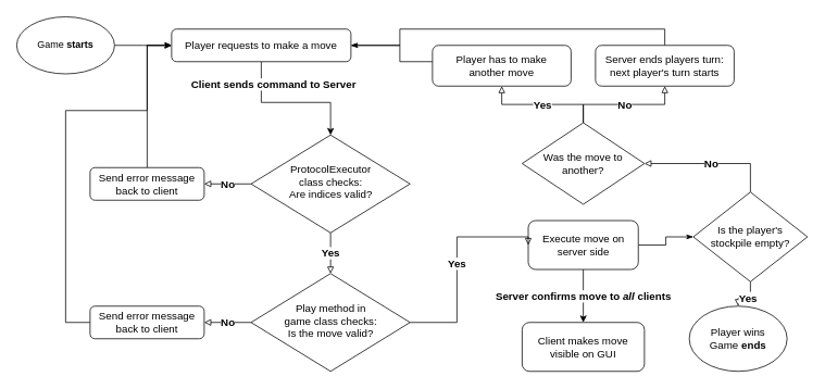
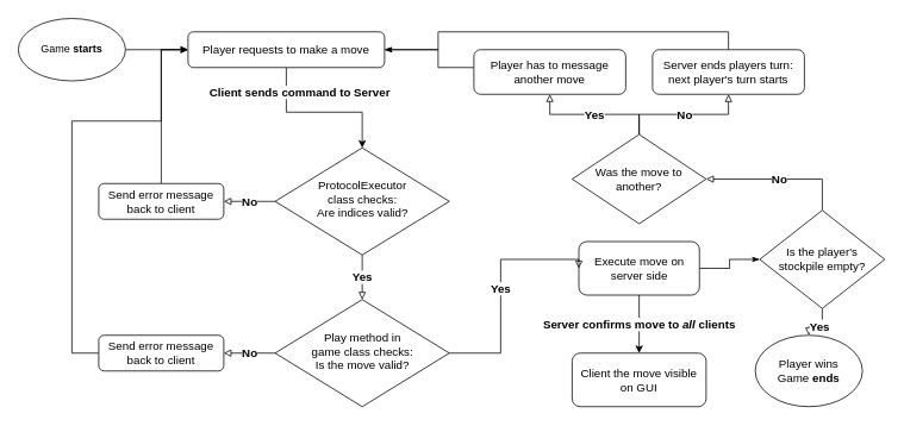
  <mxCell id="0" />
  <mxCell id="1" parent="0" />
  <mxCell id="2" value="&lt;b style=&quot;font-size: 13px&quot;&gt;&lt;span&gt;Client sends command to Server&lt;/span&gt;&lt;br&gt;&lt;/b&gt;" style="edgeStyle=orthogonalEdgeStyle;rounded=0;orthogonalLoop=1;jettySize=auto;html=1;entryX=0.5;entryY=0;entryDx=0;entryDy=0;endArrow=classic;endFill=1;" parent="1" source="3" target="6" edge="1"><mxGeometry x="-0.684" y="15" relative="1" as="geometry"><Array as="points"><mxPoint x="320" y="125" /><mxPoint x="405" y="125" /></Array><mxPoint as="offset" /></mxGeometry></mxCell>
  <mxCell id="3" value="&lt;font style=&quot;font-size: 13px&quot;&gt;Player requests to make a move&lt;/font&gt;" style="rounded=1;whiteSpace=wrap;html=1;fontSize=12;glass=0;strokeWidth=1;shadow=0;" parent="1" vertex="1"><mxGeometry y="35" width="220" height="40" as="geometry" x="210" /></mxCell>
  <mxCell id="4" value="&lt;font style=&quot;font-size: 13px;&quot;&gt;No&lt;/font&gt;" style="edgeStyle=orthogonalEdgeStyle;rounded=0;orthogonalLoop=1;jettySize=auto;html=1;entryX=1;entryY=0.5;entryDx=0;entryDy=0;endArrow=block;endFill=0;fontStyle=1;fontSize=13;" parent="1" source="6" target="8" edge="1"><mxGeometry relative="1" as="geometry" /></mxCell>
  <mxCell id="5" value="&lt;font style=&quot;font-size: 13px&quot;&gt;&lt;b&gt;Yes&lt;/b&gt;&lt;/font&gt;" style="edgeStyle=orthogonalEdgeStyle;rounded=0;orthogonalLoop=1;jettySize=auto;html=1;entryX=0.5;entryY=0;entryDx=0;entryDy=0;endArrow=block;endFill=0;" parent="1" source="6" target="16" edge="1"><mxGeometry relative="1" as="geometry" /></mxCell>
  <mxCell id="6" value="&lt;font style=&quot;font-size: 13px&quot;&gt;ProtocolExecutor &lt;br&gt;class checks:&lt;br&gt;Are indices valid?&lt;/font&gt;" style="rhombus;whiteSpace=wrap;html=1;shadow=0;fontFamily=Helvetica;fontSize=12;align=center;strokeWidth=1;spacing=6;spacingTop=-4;" parent="1" vertex="1"><mxGeometry x="307.5" y="165" width="195" height="120" as="geometry" /></mxCell>
  <mxCell id="7" style="edgeStyle=orthogonalEdgeStyle;rounded=0;orthogonalLoop=1;jettySize=auto;html=1;entryX=0;entryY=0.5;entryDx=0;entryDy=0;" edge="1" parent="1" source="8" target="3"><mxGeometry relative="1" as="geometry" /></mxCell>
  <mxCell id="8" value="&lt;font style=&quot;font-size: 13px&quot;&gt;Send error message back to client&lt;/font&gt;" style="rounded=1;whiteSpace=wrap;html=1;fontSize=12;glass=0;strokeWidth=1;shadow=0;" parent="1" vertex="1"><mxGeometry x="110" y="205" width="140" height="40" as="geometry" /></mxCell>
  <mxCell id="9" style="edgeStyle=orthogonalEdgeStyle;rounded=0;orthogonalLoop=1;jettySize=auto;html=1;exitX=0;exitY=0.5;exitDx=0;exitDy=0;entryX=0;entryY=0.5;entryDx=0;entryDy=0;endArrow=classicThin;endFill=1;" parent="1" source="10" target="3" edge="1"><mxGeometry relative="1" as="geometry"><Array as="points"><mxPoint x="80" y="395" /><mxPoint x="80" y="135" /><mxPoint x="180" y="135" /><mxPoint x="180" y="55" /></Array></mxGeometry></mxCell>
  <mxCell id="10" value="&lt;font style=&quot;font-size: 13px&quot;&gt;Send error message back to client&lt;/font&gt;" style="rounded=1;whiteSpace=wrap;html=1;fontSize=12;glass=0;strokeWidth=1;shadow=0;" parent="1" vertex="1"><mxGeometry x="110" y="375" width="140" height="40" as="geometry" /></mxCell>
  <mxCell id="11" value="&lt;font style=&quot;font-size: 13px&quot;&gt;&lt;b&gt;Server confirms move to &lt;i&gt;all&lt;/i&gt; clients&lt;/b&gt;&lt;/font&gt;" style="edgeStyle=orthogonalEdgeStyle;rounded=0;orthogonalLoop=1;jettySize=auto;html=1;endArrow=classic;endFill=1;entryX=0.5;entryY=0;entryDx=0;entryDy=0;" parent="1" source="13" target="17" edge="1"><mxGeometry relative="1" as="geometry"><mxPoint x="660" y="415" as="targetPoint" /></mxGeometry></mxCell>
  <mxCell id="12" style="edgeStyle=orthogonalEdgeStyle;rounded=0;orthogonalLoop=1;jettySize=auto;html=1;entryX=0;entryY=0.5;entryDx=0;entryDy=0;endArrow=classicThin;endFill=1;fontSize=13;" parent="1" source="13" target="27" edge="1"><mxGeometry relative="1" as="geometry" /></mxCell>
  <mxCell id="13" value="&lt;font style=&quot;font-size: 13px&quot;&gt;Execute move on server side&lt;/font&gt;" style="rounded=1;whiteSpace=wrap;html=1;fontSize=12;glass=0;strokeWidth=1;shadow=0;" parent="1" vertex="1"><mxGeometry x="647.5" y="270" width="135" height="60" as="geometry" /></mxCell>
  <mxCell id="14" value="&lt;font style=&quot;font-size: 13px&quot;&gt;&lt;b&gt;No&lt;/b&gt;&lt;/font&gt;" style="edgeStyle=orthogonalEdgeStyle;rounded=0;orthogonalLoop=1;jettySize=auto;html=1;endArrow=block;endFill=0;" parent="1" source="16" target="10" edge="1"><mxGeometry relative="1" as="geometry" /></mxCell>
  <mxCell id="15" value="&lt;font style=&quot;font-size: 13px&quot;&gt;&lt;b&gt;Yes&lt;/b&gt;&lt;/font&gt;" style="edgeStyle=orthogonalEdgeStyle;rounded=0;orthogonalLoop=1;jettySize=auto;html=1;entryX=0;entryY=0.5;entryDx=0;entryDy=0;endArrow=block;endFill=0;" parent="1" source="16" target="13" edge="1"><mxGeometry relative="1" as="geometry"><Array as="points"><mxPoint x="560" y="395" /><mxPoint x="560" y="290" /></Array></mxGeometry></mxCell>
  <mxCell id="16" value="&lt;font style=&quot;font-size: 13px&quot;&gt;Play method in &lt;br&gt;game class checks:&lt;br&gt;Is the move valid?&lt;/font&gt;" style="rhombus;whiteSpace=wrap;html=1;shadow=0;fontFamily=Helvetica;fontSize=12;align=center;strokeWidth=1;spacing=6;spacingTop=-4;" parent="1" vertex="1"><mxGeometry x="307.5" y="335" width="195" height="120" as="geometry" /></mxCell>
- <mxCell id="17" value="&lt;font style=&quot;font-size: 13px&quot;&gt;Client makes move visible on GUI&lt;/font&gt;" style="rounded=1;whiteSpace=wrap;html=1;" parent="1" vertex="1"><mxGeometry x="640" y="395" width="150" height="60" as="geometry" /></mxCell>
+ <mxCell id="17" value="&lt;font style=&quot;font-size: 13px&quot;&gt;Client the move visible on GUI&lt;/font&gt;" style="rounded=1;whiteSpace=wrap;html=1;" parent="1" vertex="1"><mxGeometry x="640" y="395" width="150" height="60" as="geometry" /></mxCell>
  <mxCell id="18" value="&lt;font style=&quot;font-size: 13px&quot;&gt;&lt;b&gt;No&lt;/b&gt;&lt;/font&gt;" style="edgeStyle=orthogonalEdgeStyle;rounded=0;orthogonalLoop=1;jettySize=auto;html=1;endArrow=block;endFill=0;" parent="1" source="20" target="22" edge="1"><mxGeometry relative="1" as="geometry"><mxPoint x="720" y="65" as="targetPoint" /></mxGeometry></mxCell>
  <mxCell id="19" value="&lt;font style=&quot;font-size: 13px&quot;&gt;&lt;b&gt;Yes&lt;/b&gt;&lt;/font&gt;" style="edgeStyle=orthogonalEdgeStyle;rounded=0;orthogonalLoop=1;jettySize=auto;html=1;entryX=0.5;entryY=1;entryDx=0;entryDy=0;endArrow=block;endFill=0;" parent="1" source="20" target="24" edge="1"><mxGeometry relative="1" as="geometry" /></mxCell>
  <mxCell id="20" value="&lt;font style=&quot;font-size: 13px&quot;&gt;Was the move to another?&lt;/font&gt;" style="rhombus;whiteSpace=wrap;html=1;" parent="1" vertex="1"><mxGeometry x="640" y="150" width="150" height="100" as="geometry" /></mxCell>
  <mxCell id="21" style="edgeStyle=orthogonalEdgeStyle;rounded=0;orthogonalLoop=1;jettySize=auto;html=1;entryX=1;entryY=0.5;entryDx=0;entryDy=0;endArrow=classicThin;endFill=1;exitX=0.5;exitY=0;exitDx=0;exitDy=0;" parent="1" source="22" target="3" edge="1"><mxGeometry relative="1" as="geometry"><Array as="points"><mxPoint x="815" y="35" /><mxPoint x="490" y="35" /><mxPoint x="490" y="55" /></Array></mxGeometry></mxCell>
  <mxCell id="22" value="&lt;font style=&quot;font-size: 13px&quot;&gt;Server ends players turn: next player's turn starts&lt;/font&gt;" style="rounded=1;whiteSpace=wrap;html=1;" parent="1" vertex="1"><mxGeometry x="730" y="55" width="170" height="50" as="geometry" /></mxCell>
  <mxCell id="23" style="edgeStyle=orthogonalEdgeStyle;rounded=0;orthogonalLoop=1;jettySize=auto;html=1;entryX=1;entryY=0.5;entryDx=0;entryDy=0;endArrow=classicThin;endFill=1;" parent="1" source="24" target="3" edge="1"><mxGeometry relative="1" as="geometry"><Array as="points"><mxPoint x="490" y="75" /><mxPoint x="490" y="55" /></Array></mxGeometry></mxCell>
- <mxCell id="24" value="&lt;font style=&quot;font-size: 13px&quot;&gt;Player has to make &lt;br&gt;another move&lt;/font&gt;" style="rounded=1;whiteSpace=wrap;html=1;" parent="1" vertex="1"><mxGeometry x="530" y="55" width="170" height="50" as="geometry" /></mxCell>
+ <mxCell id="24" value="&lt;font style=&quot;font-size: 13px&quot;&gt;Player has to message &lt;br&gt;another move&lt;/font&gt;" style="rounded=1;whiteSpace=wrap;html=1;" parent="1" vertex="1"><mxGeometry x="530" y="55" width="170" height="50" as="geometry" /></mxCell>
  <mxCell id="25" value="&lt;b&gt;No&lt;/b&gt;" style="edgeStyle=orthogonalEdgeStyle;rounded=0;orthogonalLoop=1;jettySize=auto;html=1;exitX=0.5;exitY=0;exitDx=0;exitDy=0;entryX=1;entryY=0.5;entryDx=0;entryDy=0;endArrow=block;endFill=0;fontSize=13;" parent="1" source="27" target="20" edge="1"><mxGeometry relative="1" as="geometry" /></mxCell>
  <mxCell id="26" value="&lt;b&gt;Yes&lt;/b&gt;" style="edgeStyle=orthogonalEdgeStyle;rounded=0;orthogonalLoop=1;jettySize=auto;html=1;exitX=0.5;exitY=1;exitDx=0;exitDy=0;endArrow=block;endFill=0;fontSize=13;" parent="1" source="27" target="28" edge="1"><mxGeometry relative="1" as="geometry"><mxPoint x="920" y="415" as="targetPoint" /></mxGeometry></mxCell>
  <mxCell id="27" value="Is the player's &lt;br&gt;stockpile empty?" style="rhombus;whiteSpace=wrap;html=1;fontSize=13;" parent="1" vertex="1"><mxGeometry x="850" y="235" width="140" height="110" as="geometry" /></mxCell>
  <mxCell id="28" value="&lt;font style=&quot;font-size: 13px&quot;&gt;Player wins&lt;br&gt;Game&lt;b&gt; ends&lt;br&gt;&lt;/b&gt;&lt;/font&gt;" style="ellipse;whiteSpace=wrap;html=1;" parent="1" vertex="1"><mxGeometry x="845" y="375" width="120" height="80" as="geometry" /></mxCell>
  <mxCell id="29" style="edgeStyle=orthogonalEdgeStyle;rounded=0;orthogonalLoop=1;jettySize=auto;html=1;endArrow=classicThin;endFill=1;fontSize=13;" parent="1" source="30" edge="1"><mxGeometry relative="1" as="geometry"><mxPoint y="55" as="targetPoint" x="210" /></mxGeometry></mxCell>
  <mxCell id="30" value="Game &lt;b&gt;starts&lt;/b&gt;" style="ellipse;whiteSpace=wrap;html=1;" parent="1" vertex="1"><mxGeometry x="20" y="20" width="120" height="70" as="geometry" /></mxCell>
